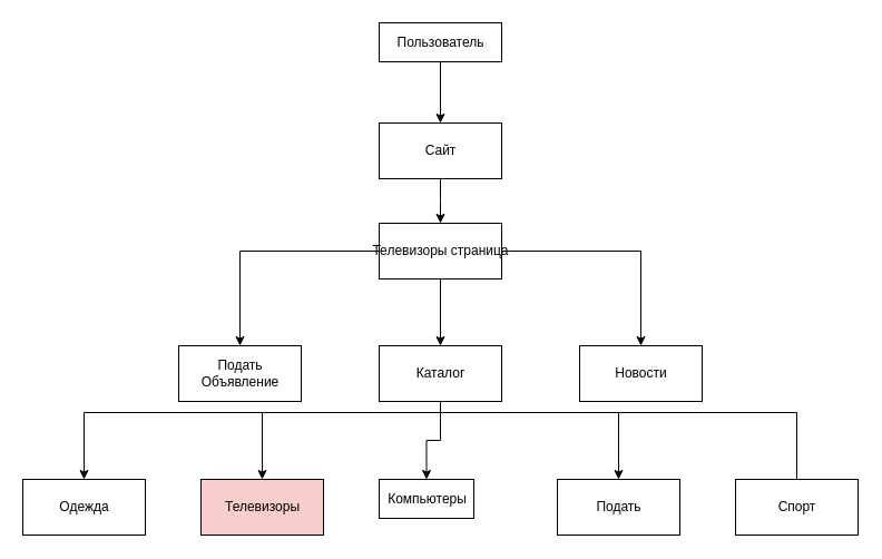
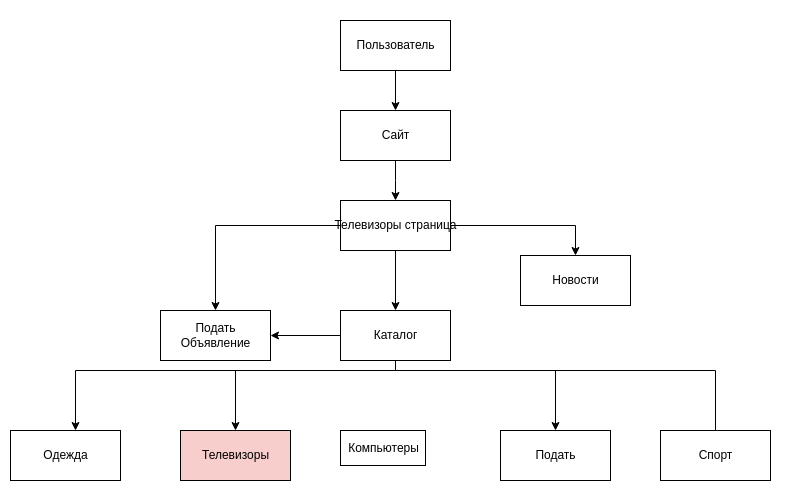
  <mxCell id="0" />
  <mxCell id="1" parent="0" />
  <mxCell id="2" style="edgeStyle=orthogonalEdgeStyle;rounded=0;orthogonalLoop=1;jettySize=auto;html=1;" edge="1" parent="1" source="3" target="5"><mxGeometry relative="1" as="geometry" /></mxCell>
- <mxCell id="3" value="Пользователь" style="html=1;" vertex="1" parent="1"><mxGeometry x="340" y="20" width="110" height="35" as="geometry" /></mxCell>
+ <mxCell id="3" value="Пользователь" style="html=1;" vertex="1" parent="1"><mxGeometry x="340" y="20" width="110" height="50" as="geometry" /></mxCell>
  <mxCell id="4" style="edgeStyle=orthogonalEdgeStyle;rounded=0;orthogonalLoop=1;jettySize=auto;html=1;" edge="1" parent="1" source="5"><mxGeometry relative="1" as="geometry"><mxPoint x="395" y="200" as="targetPoint" /></mxGeometry></mxCell>
  <mxCell id="5" value="Сайт" style="html=1;" vertex="1" parent="1"><mxGeometry x="340" y="110" width="110" height="50" as="geometry" /></mxCell>
  <mxCell id="6" style="edgeStyle=orthogonalEdgeStyle;rounded=0;orthogonalLoop=1;jettySize=auto;html=1;entryX=0.5;entryY=0;entryDx=0;entryDy=0;" edge="1" parent="1" source="9" target="17"><mxGeometry relative="1" as="geometry" /></mxCell>
  <mxCell id="7" style="edgeStyle=orthogonalEdgeStyle;rounded=0;orthogonalLoop=1;jettySize=auto;html=1;entryX=0.5;entryY=0;entryDx=0;entryDy=0;" edge="1" parent="1" source="9" target="15"><mxGeometry relative="1" as="geometry" /></mxCell>
  <mxCell id="8" style="edgeStyle=orthogonalEdgeStyle;rounded=0;orthogonalLoop=1;jettySize=auto;html=1;" edge="1" parent="1" source="9" target="16"><mxGeometry relative="1" as="geometry" /></mxCell>
  <mxCell id="9" value="Телевизоры страница" style="html=1;" vertex="1" parent="1"><mxGeometry x="340" y="200" width="110" height="50" as="geometry" /></mxCell>
  <mxCell id="10" style="edgeStyle=orthogonalEdgeStyle;rounded=0;orthogonalLoop=1;jettySize=auto;html=1;" edge="1" parent="1" source="15" target="21"><mxGeometry relative="1" as="geometry"><Array as="points"><mxPoint x="395" y="370" /><mxPoint x="75" y="370" /></Array></mxGeometry></mxCell>
  <mxCell id="11" style="edgeStyle=orthogonalEdgeStyle;rounded=0;orthogonalLoop=1;jettySize=auto;html=1;entryX=0.5;entryY=0;entryDx=0;entryDy=0;" edge="1" parent="1" source="15" target="18"><mxGeometry relative="1" as="geometry"><Array as="points"><mxPoint x="395" y="370" /><mxPoint x="235" y="370" /></Array></mxGeometry></mxCell>
- <mxCell id="12" style="edgeStyle=orthogonalEdgeStyle;rounded=0;orthogonalLoop=1;jettySize=auto;html=1;entryX=0.5;entryY=0;entryDx=0;entryDy=0;" edge="1" parent="1" source="15" target="19"><mxGeometry relative="1" as="geometry" /></mxCell>
+ <mxCell id="12" style="edgeStyle=orthogonalEdgeStyle;rounded=0;orthogonalLoop=1;jettySize=auto;html=1;" edge="1" parent="1" source="15" target="17"><mxGeometry relative="1" as="geometry" /></mxCell>
  <mxCell id="13" style="edgeStyle=orthogonalEdgeStyle;rounded=0;orthogonalLoop=1;jettySize=auto;html=1;entryX=0.5;entryY=0;entryDx=0;entryDy=0;" edge="1" parent="1" source="15" target="20"><mxGeometry relative="1" as="geometry"><Array as="points"><mxPoint x="395" y="370" /><mxPoint x="555" y="370" /></Array></mxGeometry></mxCell>
  <mxCell id="14" style="edgeStyle=orthogonalEdgeStyle;rounded=0;orthogonalLoop=1;jettySize=auto;html=1;entryX=0.5;entryY=0;entryDx=0;entryDy=0;endArrow=none;" edge="1" parent="1" source="15" target="22"><mxGeometry relative="1" as="geometry"><Array as="points"><mxPoint x="395" y="370" /><mxPoint x="715" y="370" /></Array></mxGeometry></mxCell>
  <mxCell id="15" value="Каталог" style="html=1;" vertex="1" parent="1"><mxGeometry x="340" y="310" width="110" height="50" as="geometry" /></mxCell>
- <mxCell id="16" value="Новости" style="html=1;" vertex="1" parent="1"><mxGeometry x="520" y="310" width="110" height="50" as="geometry" /></mxCell>
+ <mxCell id="16" value="Новости" style="html=1;" vertex="1" parent="1"><mxGeometry x="520" y="255" width="110" height="50" as="geometry" /></mxCell>
  <mxCell id="17" value="Подать&lt;br&gt; Объявление" style="html=1;" vertex="1" parent="1"><mxGeometry x="160" y="310" width="110" height="50" as="geometry" /></mxCell>
  <mxCell id="18" value="Телевизоры" style="html=1;fillColor=#f8cecc;" vertex="1" parent="1"><mxGeometry x="180" y="430" width="110" height="50" as="geometry" /></mxCell>
  <mxCell id="19" value="Компьютеры" style="html=1;" vertex="1" parent="1"><mxGeometry x="340" y="430" width="85" height="35" as="geometry" /></mxCell>
  <mxCell id="20" value="Подать" style="html=1;" vertex="1" parent="1"><mxGeometry x="500" y="430" width="110" height="50" as="geometry" /></mxCell>
- <mxCell id="21" value="Одежда" style="html=1;" vertex="1" parent="1"><mxGeometry x="20" y="430" width="110" height="50" as="geometry" /></mxCell>
+ <mxCell id="21" value="Одежда" style="html=1;" vertex="1" parent="1"><mxGeometry x="10" y="430" width="110" height="50" as="geometry" /></mxCell>
  <mxCell id="22" value="Спорт" style="html=1;" vertex="1" parent="1"><mxGeometry x="660" y="430" width="110" height="50" as="geometry" /></mxCell>
